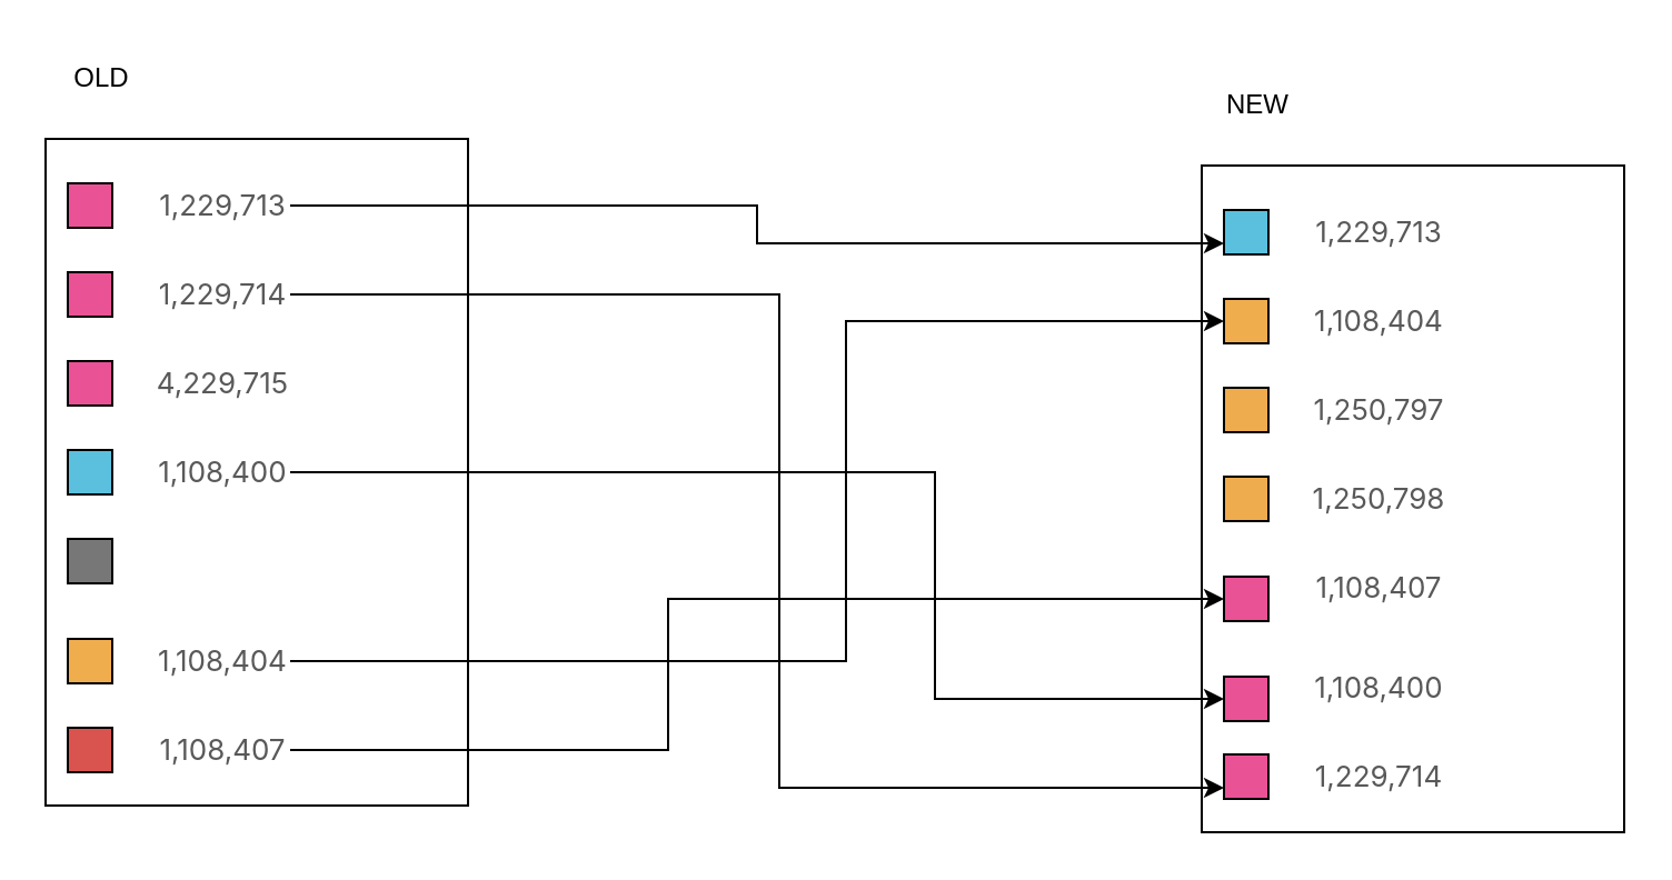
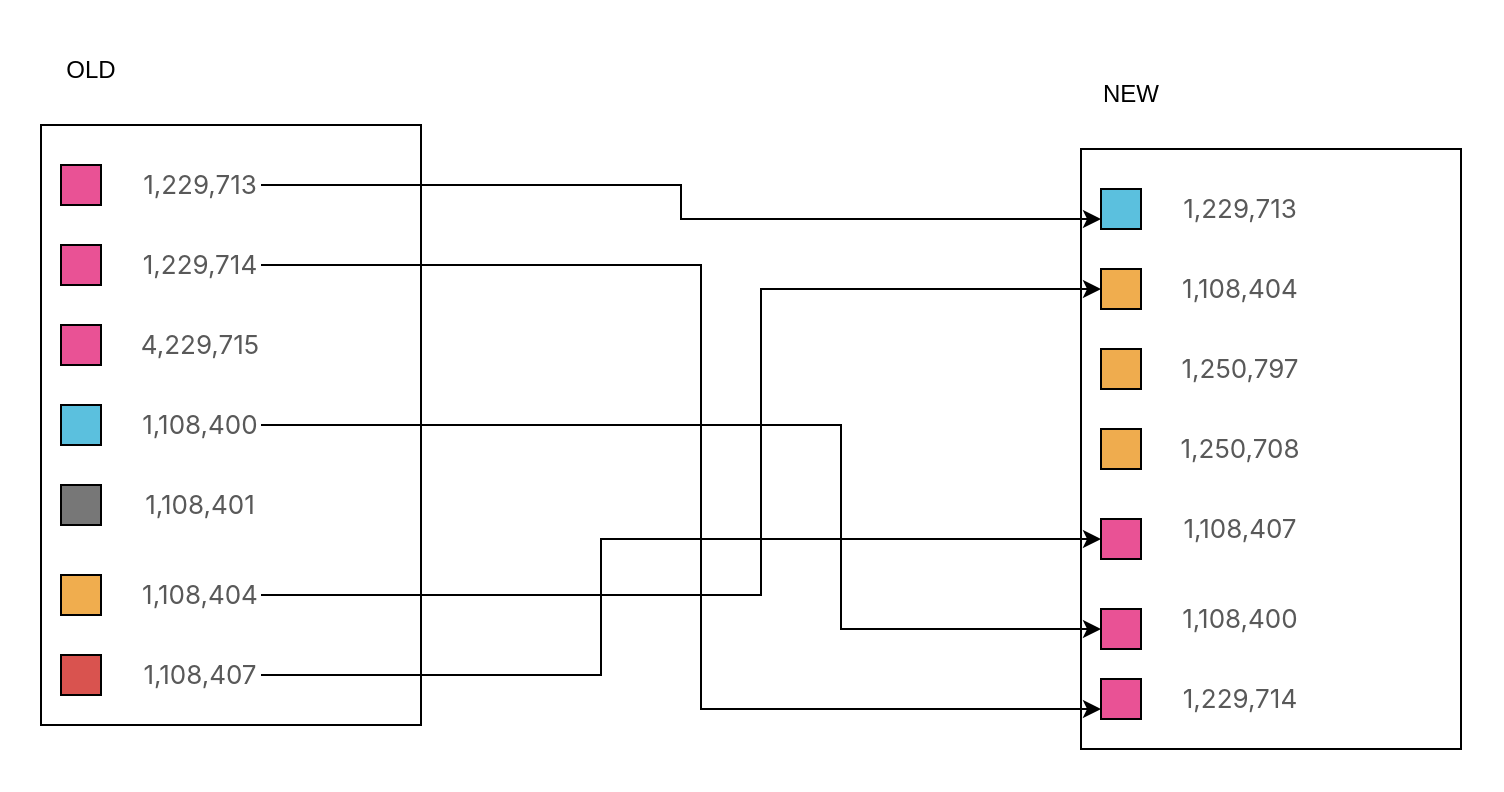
  <mxCell id="0" />
  <mxCell id="1" parent="0" />
  <mxCell id="2" value="" style="rounded=0;whiteSpace=wrap;html=1;" vertex="1" parent="1"><mxGeometry x="540" y="74" width="190" height="300" as="geometry" /></mxCell>
  <mxCell id="3" value="" style="rounded=0;whiteSpace=wrap;html=1;" vertex="1" parent="1"><mxGeometry x="20" y="62" width="190" height="300" as="geometry" /></mxCell>
  <mxCell id="4" value="" style="whiteSpace=wrap;html=1;aspect=fixed;fillColor=#E95295;" vertex="1" parent="1"><mxGeometry x="30" y="82" width="20" height="20" as="geometry" /></mxCell>
  <mxCell id="5" style="edgeStyle=orthogonalEdgeStyle;rounded=0;orthogonalLoop=1;jettySize=auto;html=1;exitX=1;exitY=0.5;exitDx=0;exitDy=0;entryX=0;entryY=0.75;entryDx=0;entryDy=0;" edge="1" parent="1" source="6" target="24"><mxGeometry relative="1" as="geometry" /></mxCell>
  <mxCell id="6" value="&lt;span style=&quot;color: rgb(89, 89, 89); font-family: -apple-system, &amp;quot;system-ui&amp;quot;, &amp;quot;Segoe UI&amp;quot;, Roboto, Oxygen-Sans, Ubuntu, Cantarell, &amp;quot;Helvetica Neue&amp;quot;, sans-serif; font-size: 13px; text-align: right; text-wrap: nowrap; background-color: rgb(255, 255, 255);&quot;&gt;1,229,713&lt;/span&gt;" style="text;strokeColor=none;align=center;fillColor=none;html=1;verticalAlign=middle;whiteSpace=wrap;rounded=0;" vertex="1" parent="1"><mxGeometry x="70" y="77" width="60" height="30" as="geometry" /></mxCell>
  <mxCell id="7" value="" style="whiteSpace=wrap;html=1;aspect=fixed;fillColor=#E95295;" vertex="1" parent="1"><mxGeometry x="30" y="122" width="20" height="20" as="geometry" /></mxCell>
  <mxCell id="8" value="" style="whiteSpace=wrap;html=1;aspect=fixed;fillColor=#E95295;" vertex="1" parent="1"><mxGeometry x="30" y="162" width="20" height="20" as="geometry" /></mxCell>
  <mxCell id="9" value="" style="whiteSpace=wrap;html=1;aspect=fixed;fillColor=#5bc0de;" vertex="1" parent="1"><mxGeometry x="30" y="202" width="20" height="20" as="geometry" /></mxCell>
  <mxCell id="10" value="" style="whiteSpace=wrap;html=1;aspect=fixed;fillColor=#777777;" vertex="1" parent="1"><mxGeometry x="30" y="242" width="20" height="20" as="geometry" /></mxCell>
  <mxCell id="11" style="edgeStyle=orthogonalEdgeStyle;rounded=0;orthogonalLoop=1;jettySize=auto;html=1;exitX=1;exitY=0.5;exitDx=0;exitDy=0;entryX=0;entryY=0.75;entryDx=0;entryDy=0;" edge="1" parent="1" source="12" target="38"><mxGeometry relative="1" as="geometry"><Array as="points"><mxPoint x="350" y="132" /><mxPoint x="350" y="354" /></Array></mxGeometry></mxCell>
  <mxCell id="12" value="&lt;span style=&quot;color: rgb(89, 89, 89); font-family: -apple-system, &amp;quot;system-ui&amp;quot;, &amp;quot;Segoe UI&amp;quot;, Roboto, Oxygen-Sans, Ubuntu, Cantarell, &amp;quot;Helvetica Neue&amp;quot;, sans-serif; font-size: 13px; text-align: right; text-wrap: nowrap; background-color: rgb(255, 255, 255);&quot;&gt;1,229,714&lt;/span&gt;" style="text;strokeColor=none;align=center;fillColor=none;html=1;verticalAlign=middle;whiteSpace=wrap;rounded=0;" vertex="1" parent="1"><mxGeometry x="70" y="117" width="60" height="30" as="geometry" /></mxCell>
  <mxCell id="13" value="&lt;span style=&quot;color: rgb(89, 89, 89); font-family: -apple-system, &amp;quot;system-ui&amp;quot;, &amp;quot;Segoe UI&amp;quot;, Roboto, Oxygen-Sans, Ubuntu, Cantarell, &amp;quot;Helvetica Neue&amp;quot;, sans-serif; font-size: 13px; text-align: right; text-wrap: nowrap; background-color: rgb(255, 255, 255);&quot;&gt;4,229,715&lt;/span&gt;" style="text;strokeColor=none;align=center;fillColor=none;html=1;verticalAlign=middle;whiteSpace=wrap;rounded=0;" vertex="1" parent="1"><mxGeometry x="70" y="157" width="60" height="30" as="geometry" /></mxCell>
  <mxCell id="14" style="edgeStyle=orthogonalEdgeStyle;rounded=0;orthogonalLoop=1;jettySize=auto;html=1;exitX=1;exitY=0.5;exitDx=0;exitDy=0;entryX=0;entryY=0.5;entryDx=0;entryDy=0;" edge="1" parent="1" source="15" target="37"><mxGeometry relative="1" as="geometry"><Array as="points"><mxPoint x="420" y="212" /><mxPoint x="420" y="314" /></Array></mxGeometry></mxCell>
  <mxCell id="15" value="&lt;span style=&quot;color: rgb(89, 89, 89); font-family: -apple-system, &amp;quot;system-ui&amp;quot;, &amp;quot;Segoe UI&amp;quot;, Roboto, Oxygen-Sans, Ubuntu, Cantarell, &amp;quot;Helvetica Neue&amp;quot;, sans-serif; font-size: 13px; text-align: right; text-wrap: nowrap; background-color: rgb(255, 255, 255);&quot;&gt;1,108,400&lt;/span&gt;" style="text;strokeColor=none;align=center;fillColor=none;html=1;verticalAlign=middle;whiteSpace=wrap;rounded=0;" vertex="1" parent="1"><mxGeometry x="70" y="197" width="60" height="30" as="geometry" /></mxCell>
+ <mxCell id="16" value="&lt;span style=&quot;color: rgb(89, 89, 89); font-family: -apple-system, &amp;quot;system-ui&amp;quot;, &amp;quot;Segoe UI&amp;quot;, Roboto, Oxygen-Sans, Ubuntu, Cantarell, &amp;quot;Helvetica Neue&amp;quot;, sans-serif; font-size: 13px; text-align: right; text-wrap: nowrap; background-color: rgb(255, 255, 255);&quot;&gt;1,108,401&lt;/span&gt;" style="text;strokeColor=none;align=center;fillColor=none;html=1;verticalAlign=middle;whiteSpace=wrap;rounded=0;" vertex="1" parent="1"><mxGeometry x="70" y="237" width="60" height="30" as="geometry" /></mxCell>
  <mxCell id="17" style="edgeStyle=orthogonalEdgeStyle;rounded=0;orthogonalLoop=1;jettySize=auto;html=1;exitX=1;exitY=0.5;exitDx=0;exitDy=0;entryX=0;entryY=0.5;entryDx=0;entryDy=0;" edge="1" parent="1" source="18" target="26"><mxGeometry relative="1" as="geometry"><Array as="points"><mxPoint x="380" y="297" /><mxPoint x="380" y="144" /></Array></mxGeometry></mxCell>
  <mxCell id="18" value="&lt;span style=&quot;color: rgb(89, 89, 89); font-family: -apple-system, &amp;quot;system-ui&amp;quot;, &amp;quot;Segoe UI&amp;quot;, Roboto, Oxygen-Sans, Ubuntu, Cantarell, &amp;quot;Helvetica Neue&amp;quot;, sans-serif; font-size: 13px; text-align: right; text-wrap: nowrap; background-color: rgb(255, 255, 255);&quot;&gt;1,108,404&lt;/span&gt;" style="text;strokeColor=none;align=center;fillColor=none;html=1;verticalAlign=middle;whiteSpace=wrap;rounded=0;" vertex="1" parent="1"><mxGeometry x="70" y="282" width="60" height="30" as="geometry" /></mxCell>
  <mxCell id="19" value="" style="whiteSpace=wrap;html=1;aspect=fixed;fillColor=#f0ad4e;" vertex="1" parent="1"><mxGeometry x="30" y="287" width="20" height="20" as="geometry" /></mxCell>
  <mxCell id="20" style="edgeStyle=orthogonalEdgeStyle;rounded=0;orthogonalLoop=1;jettySize=auto;html=1;exitX=1;exitY=0.5;exitDx=0;exitDy=0;entryX=0;entryY=0.5;entryDx=0;entryDy=0;" edge="1" parent="1" source="21" target="28"><mxGeometry relative="1" as="geometry"><Array as="points"><mxPoint x="300" y="337" /><mxPoint x="300" y="269" /></Array></mxGeometry></mxCell>
  <mxCell id="21" value="&lt;span style=&quot;color: rgb(89, 89, 89); font-family: -apple-system, &amp;quot;system-ui&amp;quot;, &amp;quot;Segoe UI&amp;quot;, Roboto, Oxygen-Sans, Ubuntu, Cantarell, &amp;quot;Helvetica Neue&amp;quot;, sans-serif; font-size: 13px; text-align: right; text-wrap: nowrap; background-color: rgb(255, 255, 255);&quot;&gt;1,108,407&lt;/span&gt;" style="text;strokeColor=none;align=center;fillColor=none;html=1;verticalAlign=middle;whiteSpace=wrap;rounded=0;" vertex="1" parent="1"><mxGeometry x="70" y="322" width="60" height="30" as="geometry" /></mxCell>
  <mxCell id="22" value="" style="whiteSpace=wrap;html=1;aspect=fixed;fillColor=#d9534f;" vertex="1" parent="1"><mxGeometry x="30" y="327" width="20" height="20" as="geometry" /></mxCell>
  <mxCell id="23" value="OLD" style="text;html=1;align=center;verticalAlign=middle;resizable=0;points=[];autosize=1;strokeColor=none;fillColor=none;" vertex="1" parent="1"><mxGeometry x="20" y="20" width="50" height="30" as="geometry" /></mxCell>
  <mxCell id="24" value="" style="whiteSpace=wrap;html=1;aspect=fixed;fillColor=#5BC0DE;" vertex="1" parent="1"><mxGeometry x="550" y="94" width="20" height="20" as="geometry" /></mxCell>
  <mxCell id="25" value="&lt;span style=&quot;color: rgb(89, 89, 89); font-family: -apple-system, &amp;quot;system-ui&amp;quot;, &amp;quot;Segoe UI&amp;quot;, Roboto, Oxygen-Sans, Ubuntu, Cantarell, &amp;quot;Helvetica Neue&amp;quot;, sans-serif; font-size: 13px; text-align: right; text-wrap: nowrap; background-color: rgb(255, 255, 255);&quot;&gt;1,229,713&lt;/span&gt;" style="text;strokeColor=none;align=center;fillColor=none;html=1;verticalAlign=middle;whiteSpace=wrap;rounded=0;" vertex="1" parent="1"><mxGeometry x="590" y="89" width="60" height="30" as="geometry" /></mxCell>
  <mxCell id="26" value="" style="whiteSpace=wrap;html=1;aspect=fixed;fillColor=#f0ad4e;" vertex="1" parent="1"><mxGeometry x="550" y="134" width="20" height="20" as="geometry" /></mxCell>
  <mxCell id="27" value="" style="whiteSpace=wrap;html=1;aspect=fixed;fillColor=#EFAC4E;" vertex="1" parent="1"><mxGeometry x="550" y="174" width="20" height="20" as="geometry" /></mxCell>
  <mxCell id="28" value="" style="whiteSpace=wrap;html=1;aspect=fixed;fillColor=#E95295;" vertex="1" parent="1"><mxGeometry x="550" y="259" width="20" height="20" as="geometry" /></mxCell>
  <mxCell id="29" value="&lt;span style=&quot;color: rgb(89, 89, 89); font-family: -apple-system, &amp;quot;system-ui&amp;quot;, &amp;quot;Segoe UI&amp;quot;, Roboto, Oxygen-Sans, Ubuntu, Cantarell, &amp;quot;Helvetica Neue&amp;quot;, sans-serif; font-size: 13px; text-align: right; text-wrap: nowrap; background-color: rgb(255, 255, 255);&quot;&gt;1,108,404&lt;/span&gt;" style="text;strokeColor=none;align=center;fillColor=none;html=1;verticalAlign=middle;whiteSpace=wrap;rounded=0;" vertex="1" parent="1"><mxGeometry x="590" y="129" width="60" height="30" as="geometry" /></mxCell>
  <mxCell id="30" value="&lt;span style=&quot;color: rgb(89, 89, 89); font-family: -apple-system, &amp;quot;system-ui&amp;quot;, &amp;quot;Segoe UI&amp;quot;, Roboto, Oxygen-Sans, Ubuntu, Cantarell, &amp;quot;Helvetica Neue&amp;quot;, sans-serif; font-size: 13px; text-align: right; text-wrap: nowrap; background-color: rgb(255, 255, 255);&quot;&gt;1,250,797&lt;/span&gt;" style="text;strokeColor=none;align=center;fillColor=none;html=1;verticalAlign=middle;whiteSpace=wrap;rounded=0;" vertex="1" parent="1"><mxGeometry x="590" y="169" width="60" height="30" as="geometry" /></mxCell>
- <mxCell id="31" value="&lt;span style=&quot;color: rgb(89, 89, 89); font-family: -apple-system, &amp;quot;system-ui&amp;quot;, &amp;quot;Segoe UI&amp;quot;, Roboto, Oxygen-Sans, Ubuntu, Cantarell, &amp;quot;Helvetica Neue&amp;quot;, sans-serif; font-size: 13px; text-align: right; text-wrap: nowrap; background-color: rgb(255, 255, 255);&quot;&gt;1,250,798&lt;/span&gt;" style="text;strokeColor=none;align=center;fillColor=none;html=1;verticalAlign=middle;whiteSpace=wrap;rounded=0;" vertex="1" parent="1"><mxGeometry x="590" y="209" width="60" height="30" as="geometry" /></mxCell>
+ <mxCell id="31" value="&lt;span style=&quot;color: rgb(89, 89, 89); font-family: -apple-system, &amp;quot;system-ui&amp;quot;, &amp;quot;Segoe UI&amp;quot;, Roboto, Oxygen-Sans, Ubuntu, Cantarell, &amp;quot;Helvetica Neue&amp;quot;, sans-serif; font-size: 13px; text-align: right; text-wrap: nowrap; background-color: rgb(255, 255, 255);&quot;&gt;1,250,708&lt;/span&gt;" style="text;strokeColor=none;align=center;fillColor=none;html=1;verticalAlign=middle;whiteSpace=wrap;rounded=0;" vertex="1" parent="1"><mxGeometry x="590" y="209" width="60" height="30" as="geometry" /></mxCell>
  <mxCell id="32" value="&lt;span style=&quot;color: rgb(89, 89, 89); font-family: -apple-system, &amp;quot;system-ui&amp;quot;, &amp;quot;Segoe UI&amp;quot;, Roboto, Oxygen-Sans, Ubuntu, Cantarell, &amp;quot;Helvetica Neue&amp;quot;, sans-serif; font-size: 13px; text-align: right; text-wrap: nowrap; background-color: rgb(255, 255, 255);&quot;&gt;1,108,407&lt;/span&gt;" style="text;strokeColor=none;align=center;fillColor=none;html=1;verticalAlign=middle;whiteSpace=wrap;rounded=0;" vertex="1" parent="1"><mxGeometry x="590" y="249" width="60" height="30" as="geometry" /></mxCell>
  <mxCell id="33" value="&lt;span style=&quot;color: rgb(89, 89, 89); font-family: -apple-system, &amp;quot;system-ui&amp;quot;, &amp;quot;Segoe UI&amp;quot;, Roboto, Oxygen-Sans, Ubuntu, Cantarell, &amp;quot;Helvetica Neue&amp;quot;, sans-serif; font-size: 13px; text-align: right; text-wrap: nowrap; background-color: rgb(255, 255, 255);&quot;&gt;1,108,400&lt;/span&gt;" style="text;strokeColor=none;align=center;fillColor=none;html=1;verticalAlign=middle;whiteSpace=wrap;rounded=0;" vertex="1" parent="1"><mxGeometry x="590" y="294" width="60" height="30" as="geometry" /></mxCell>
  <mxCell id="34" value="&lt;span style=&quot;color: rgb(89, 89, 89); font-family: -apple-system, &amp;quot;system-ui&amp;quot;, &amp;quot;Segoe UI&amp;quot;, Roboto, Oxygen-Sans, Ubuntu, Cantarell, &amp;quot;Helvetica Neue&amp;quot;, sans-serif; font-size: 13px; text-align: right; text-wrap: nowrap; background-color: rgb(255, 255, 255);&quot;&gt;1,229,714&lt;/span&gt;" style="text;strokeColor=none;align=center;fillColor=none;html=1;verticalAlign=middle;whiteSpace=wrap;rounded=0;" vertex="1" parent="1"><mxGeometry x="590" y="334" width="60" height="30" as="geometry" /></mxCell>
  <mxCell id="35" value="NEW" style="text;html=1;align=center;verticalAlign=middle;resizable=0;points=[];autosize=1;strokeColor=none;fillColor=none;" vertex="1" parent="1"><mxGeometry x="540" y="32" width="50" height="30" as="geometry" /></mxCell>
  <mxCell id="36" value="" style="whiteSpace=wrap;html=1;aspect=fixed;fillColor=#EFAC4E;" vertex="1" parent="1"><mxGeometry x="550" y="214" width="20" height="20" as="geometry" /></mxCell>
  <mxCell id="37" value="" style="whiteSpace=wrap;html=1;aspect=fixed;fillColor=#E95295;" vertex="1" parent="1"><mxGeometry x="550" y="304" width="20" height="20" as="geometry" /></mxCell>
  <mxCell id="38" value="" style="whiteSpace=wrap;html=1;aspect=fixed;fillColor=#E95295;" vertex="1" parent="1"><mxGeometry x="550" y="339" width="20" height="20" as="geometry" /></mxCell>
